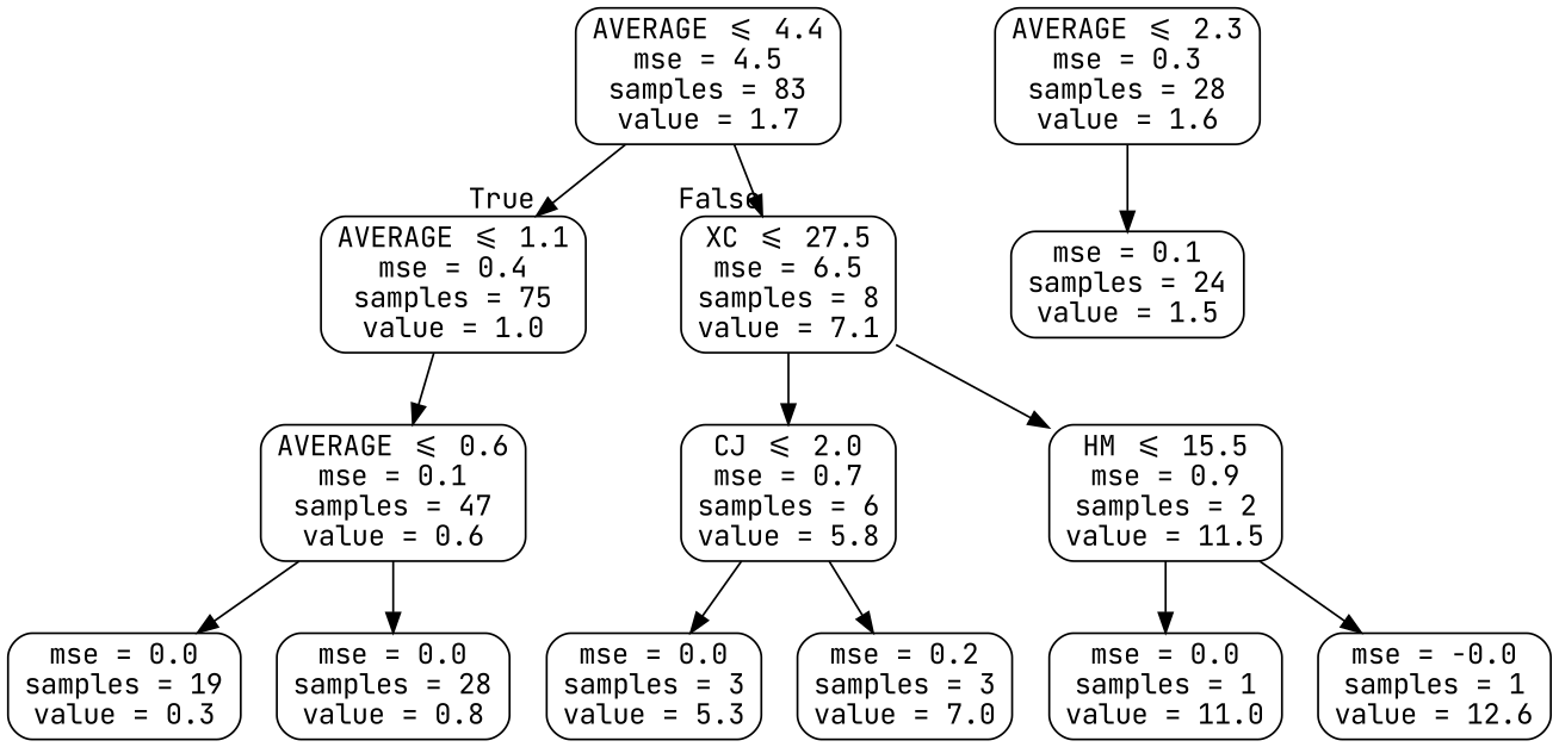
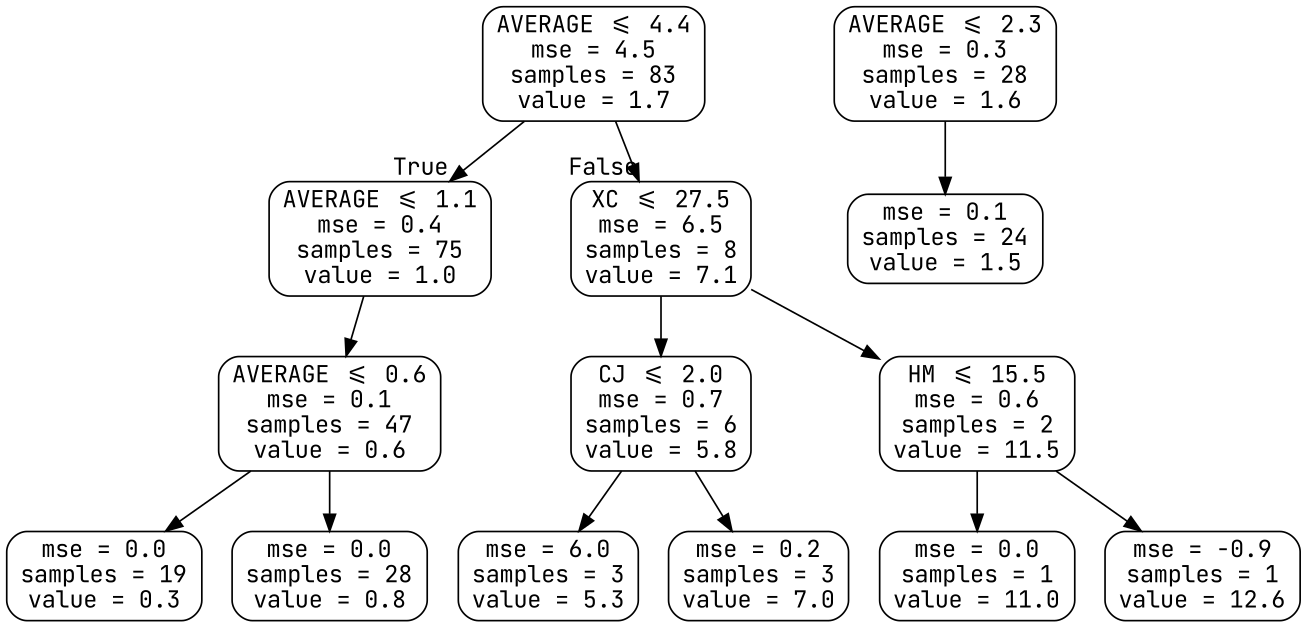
  digraph {
    fontname="JetBrains Mono"
    node [color=black fontname="JetBrains Mono" shape=box style=rounded]
    edge [fontname="JetBrains Mono"]
    n1 [label="AVERAGE <= 4.4\nmse = 4.5\nsamples = 83\nvalue = 1.7"]
    n2 [label="AVERAGE <= 1.1\nmse = 0.4\nsamples = 75\nvalue = 1.0"]
    n3 [label="XC <= 27.5\nmse = 6.5\nsamples = 8\nvalue = 7.1"]
    n4 [label="AVERAGE <= 0.6\nmse = 0.1\nsamples = 47\nvalue = 0.6"]
    n5 [label="CJ <= 2.0\nmse = 0.7\nsamples = 6\nvalue = 5.8"]
-   n6 [label="HM <= 15.5\nmse = 0.9\nsamples = 2\nvalue = 11.5"]
+   n6 [label="HM <= 15.5\nmse = 0.6\nsamples = 2\nvalue = 11.5"]
    n7 [label="mse = 0.0\nsamples = 19\nvalue = 0.3"]
    n8 [label="mse = 0.0\nsamples = 28\nvalue = 0.8"]
    n9 [label="AVERAGE <= 2.3\nmse = 0.3\nsamples = 28\nvalue = 1.6"]
    n10 [label="mse = 0.1\nsamples = 24\nvalue = 1.5"]
-   n11 [label="mse = 0.0\nsamples = 3\nvalue = 5.3"]
+   n11 [label="mse = 6.0\nsamples = 3\nvalue = 5.3"]
    n12 [label="mse = 0.2\nsamples = 3\nvalue = 7.0"]
    n13 [label="mse = 0.0\nsamples = 1\nvalue = 11.0"]
-   n14 [label="mse = -0.0\nsamples = 1\nvalue = 12.6"]
+   n14 [label="mse = -0.9\nsamples = 1\nvalue = 12.6"]
    n1 -> n2 [headlabel=True labelangle=45 labeldistance=2.5]
    n1 -> n3 [headlabel=False labelangle=-45 labeldistance=2.5]
    n2 -> n4
    n3 -> n5
    n3 -> n6
    n4 -> n7
    n4 -> n8
    n5 -> n11
    n5 -> n12
    n6 -> n13
    n6 -> n14
    n9 -> n10
  }
